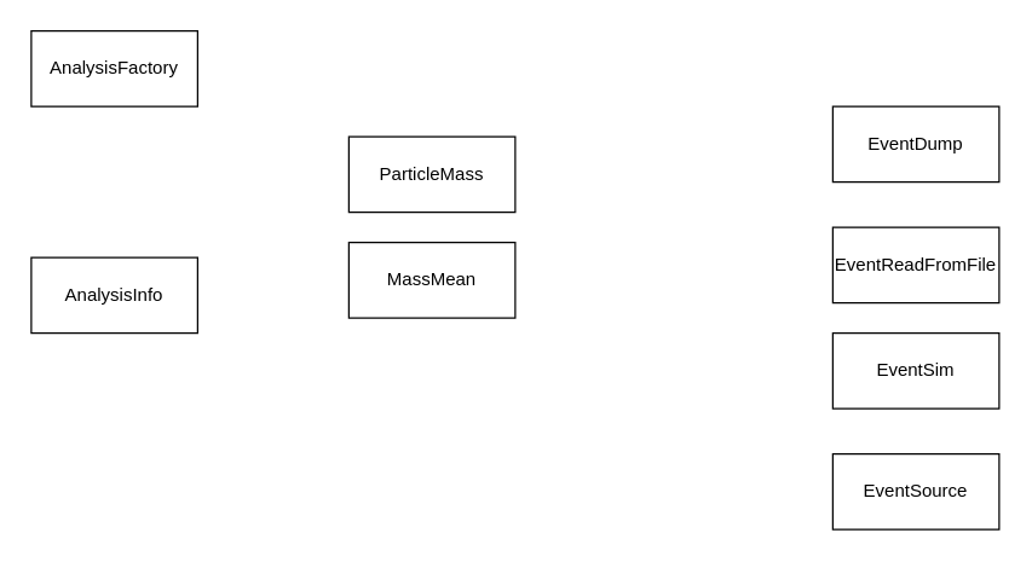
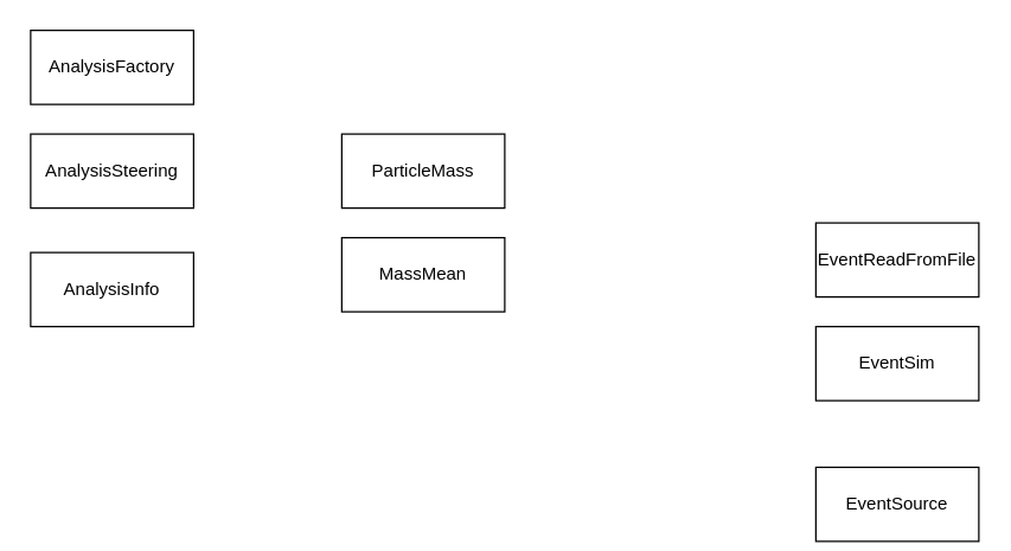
  <mxCell id="0" />
  <mxCell id="1" parent="0" />
  <mxCell id="2" value="ParticleMass" style="html=1;whiteSpace=wrap;" vertex="1" parent="1"><mxGeometry x="230" y="90" width="110" height="50" as="geometry" /></mxCell>
  <mxCell id="3" value="MassMean" style="html=1;whiteSpace=wrap;" vertex="1" parent="1"><mxGeometry x="230" y="160" width="110" height="50" as="geometry" /></mxCell>
- <mxCell id="4" value="EventSource" style="html=1;whiteSpace=wrap;" vertex="1" parent="1"><mxGeometry x="550" y="300" width="110" height="50" as="geometry" /></mxCell>
+ <mxCell id="4" value="EventSource" style="html=1;whiteSpace=wrap;" vertex="1" parent="1"><mxGeometry x="550" y="315" width="110" height="50" as="geometry" /></mxCell>
  <mxCell id="5" value="EventSim" style="html=1;whiteSpace=wrap;" vertex="1" parent="1"><mxGeometry x="550" y="220" width="110" height="50" as="geometry" /></mxCell>
  <mxCell id="6" value="EventReadFromFile" style="html=1;whiteSpace=wrap;" vertex="1" parent="1"><mxGeometry x="550" y="150" width="110" height="50" as="geometry" /></mxCell>
- <mxCell id="7" value="EventDump" style="html=1;whiteSpace=wrap;" vertex="1" parent="1"><mxGeometry x="550" y="70" width="110" height="50" as="geometry" /></mxCell>
  <mxCell id="8" value="AnalysisInfo" style="html=1;whiteSpace=wrap;" vertex="1" parent="1"><mxGeometry x="20" y="170" width="110" height="50" as="geometry" /></mxCell>
+ <mxCell id="9" value="AnalysisSteering" style="html=1;whiteSpace=wrap;" vertex="1" parent="1"><mxGeometry x="20" y="90" width="110" height="50" as="geometry" /></mxCell>
  <mxCell id="10" value="AnalysisFactory" style="html=1;whiteSpace=wrap;" vertex="1" parent="1"><mxGeometry x="20" y="20" width="110" height="50" as="geometry" /></mxCell>
